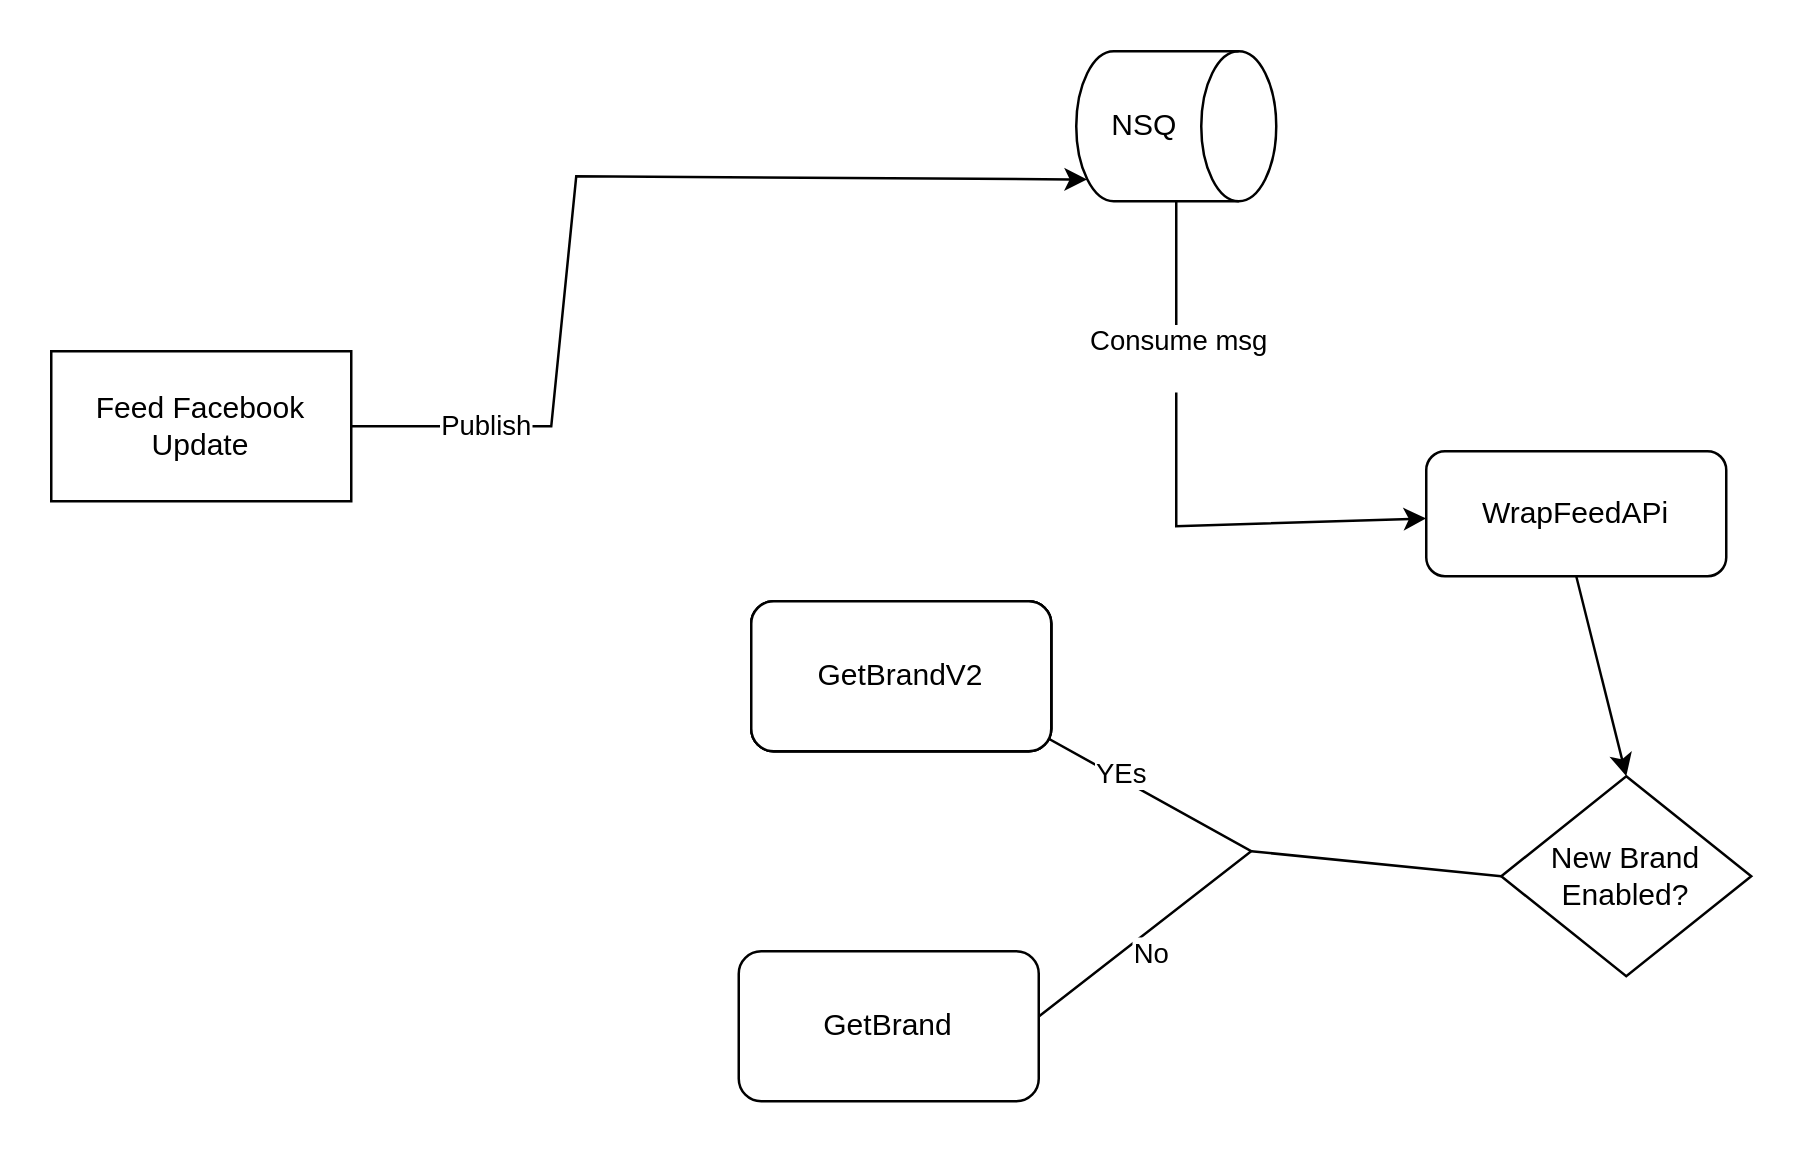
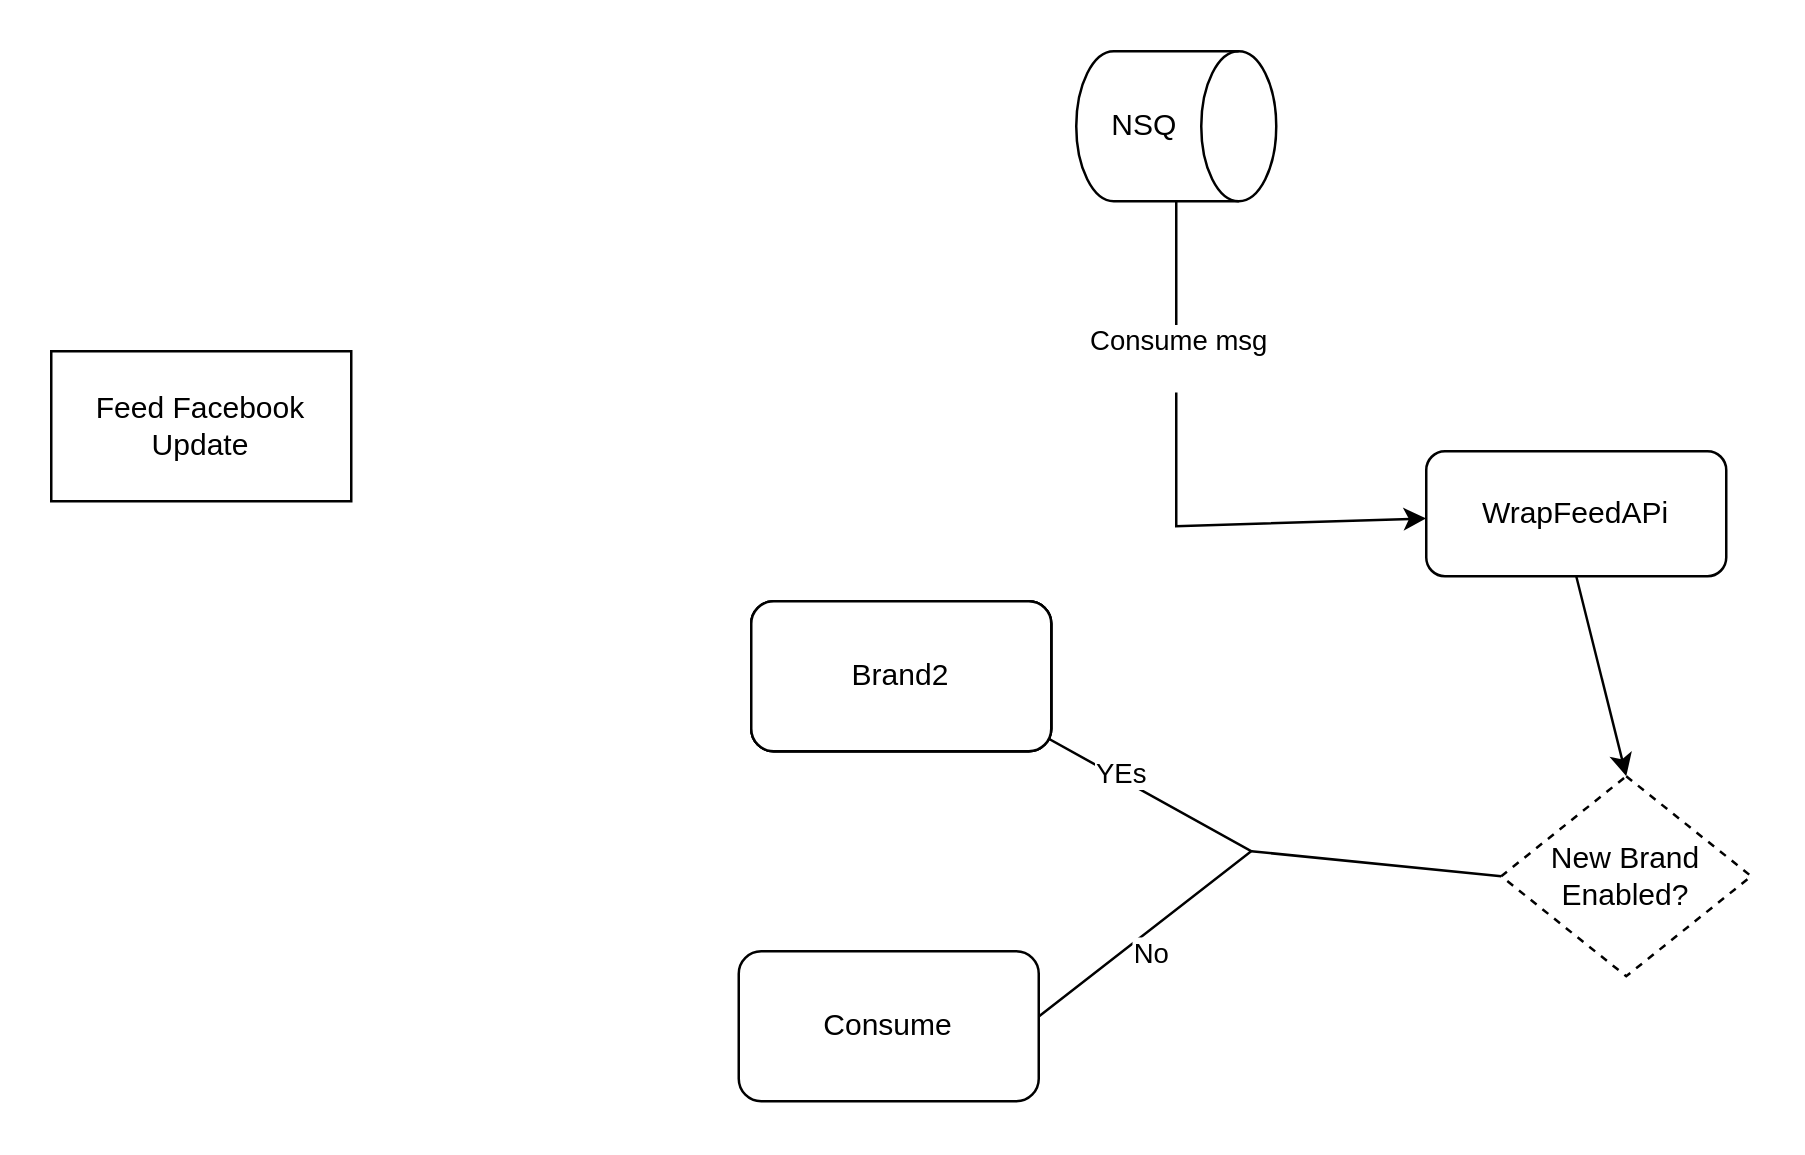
  <mxCell id="0" />
  <mxCell id="1" parent="0" />
  <mxCell id="2" value="Feed Facebook Update " style="rounded=0;whiteSpace=wrap;html=1;" vertex="1" parent="1"><mxGeometry x="20" y="140" width="120" height="60" as="geometry" /></mxCell>
  <mxCell id="3" value="NSQ" style="shape=cylinder3;whiteSpace=wrap;html=1;boundedLbl=1;backgroundOutline=1;size=15;direction=south;" vertex="1" parent="1"><mxGeometry x="430" y="20" width="80" height="60" as="geometry" /></mxCell>
- <mxCell id="4" value="" style="endArrow=classic;html=1;rounded=0;exitX=1;exitY=0.5;exitDx=0;exitDy=0;entryX=0.855;entryY=1;entryDx=0;entryDy=-4.35;entryPerimeter=0;" edge="1" parent="1" source="2" target="3"><mxGeometry width="50" height="50" relative="1" as="geometry"><mxPoint x="330" y="240" as="sourcePoint" /><mxPoint x="380" y="190" as="targetPoint" /><Array as="points"><mxPoint x="220" y="170" /><mxPoint x="230" y="70" /></Array></mxGeometry></mxCell>
- <mxCell id="5" value="Publish" style="edgeLabel;html=1;align=center;verticalAlign=middle;resizable=0;points=[];" vertex="1" connectable="0" parent="4"><mxGeometry x="-0.725" y="1" relative="1" as="geometry"><mxPoint as="offset" /></mxGeometry></mxCell>
  <mxCell id="6" value="" style="endArrow=classic;html=1;rounded=0;" edge="1" parent="1" source="3" target="8"><mxGeometry width="50" height="50" relative="1" as="geometry"><mxPoint x="330" y="240" as="sourcePoint" /><mxPoint x="630" y="210" as="targetPoint" /><Array as="points"><mxPoint x="470" y="210" /></Array></mxGeometry></mxCell>
  <mxCell id="7" value="&lt;div&gt;Consume msg&lt;/div&gt;&lt;div&gt;&lt;br&gt;&lt;/div&gt;" style="edgeLabel;html=1;align=center;verticalAlign=middle;resizable=0;points=[];" vertex="1" connectable="0" parent="6"><mxGeometry x="-0.461" relative="1" as="geometry"><mxPoint as="offset" /></mxGeometry></mxCell>
  <mxCell id="8" value="WrapFeedAPi" style="rounded=1;whiteSpace=wrap;html=1;" vertex="1" parent="1"><mxGeometry x="570" y="180" width="120" height="50" as="geometry" /></mxCell>
- <mxCell id="9" value="New Brand Enabled?" style="rhombus;whiteSpace=wrap;html=1;" vertex="1" parent="1"><mxGeometry x="600" y="310" width="100" height="80" as="geometry" /></mxCell>
+ <mxCell id="9" value="New Brand Enabled?" style="rhombus;whiteSpace=wrap;html=1;dashed=1;" vertex="1" parent="1"><mxGeometry x="600" y="310" width="100" height="80" as="geometry" /></mxCell>
  <mxCell id="10" value="" style="endArrow=classic;html=1;rounded=0;exitX=0.5;exitY=1;exitDx=0;exitDy=0;entryX=0.5;entryY=0;entryDx=0;entryDy=0;" edge="1" parent="1" source="8" target="9"><mxGeometry width="50" height="50" relative="1" as="geometry"><mxPoint x="330" y="240" as="sourcePoint" /><mxPoint x="380" y="190" as="targetPoint" /></mxGeometry></mxCell>
  <mxCell id="11" value="" style="endArrow=none;html=1;rounded=0;" edge="1" parent="1"><mxGeometry width="50" height="50" relative="1" as="geometry"><mxPoint x="410" y="410" as="sourcePoint" /><mxPoint x="410" y="290" as="targetPoint" /><Array as="points"><mxPoint x="500" y="340" /></Array></mxGeometry></mxCell>
  <mxCell id="12" value="YEs" style="edgeLabel;html=1;align=center;verticalAlign=middle;resizable=0;points=[];" vertex="1" connectable="0" parent="11"><mxGeometry x="0.614" y="-2" relative="1" as="geometry"><mxPoint as="offset" /></mxGeometry></mxCell>
  <mxCell id="13" value="No" style="edgeLabel;html=1;align=center;verticalAlign=middle;resizable=0;points=[];" vertex="1" connectable="0" parent="11"><mxGeometry x="-0.479" y="-7" relative="1" as="geometry"><mxPoint as="offset" /></mxGeometry></mxCell>
  <mxCell id="14" value="" style="endArrow=none;html=1;rounded=0;entryX=0;entryY=0.5;entryDx=0;entryDy=0;" edge="1" parent="1" target="9"><mxGeometry width="50" height="50" relative="1" as="geometry"><mxPoint x="500" y="340" as="sourcePoint" /><mxPoint x="390" y="250" as="targetPoint" /></mxGeometry></mxCell>
  <mxCell id="15" value="" style="rounded=1;whiteSpace=wrap;html=1;" vertex="1" parent="1"><mxGeometry x="300" y="240" width="120" height="60" as="geometry" /></mxCell>
  <mxCell id="16" value="" style="rounded=1;whiteSpace=wrap;html=1;" vertex="1" parent="1"><mxGeometry x="300" y="240" width="120" height="60" as="geometry" /></mxCell>
- <mxCell id="17" value="GetBrandV2" style="rounded=1;whiteSpace=wrap;html=1;" vertex="1" parent="1"><mxGeometry x="300" y="240" width="120" height="60" as="geometry" /></mxCell>
- <mxCell id="18" value="GetBrand" style="rounded=1;whiteSpace=wrap;html=1;" vertex="1" parent="1"><mxGeometry x="295" y="380" width="120" height="60" as="geometry" /></mxCell>
+ <mxCell id="17" value="Brand2" style="rounded=1;whiteSpace=wrap;html=1;" vertex="1" parent="1"><mxGeometry x="300" y="240" width="120" height="60" as="geometry" /></mxCell>
+ <mxCell id="18" value="Consume" style="rounded=1;whiteSpace=wrap;html=1;" vertex="1" parent="1"><mxGeometry x="295" y="380" width="120" height="60" as="geometry" /></mxCell>
